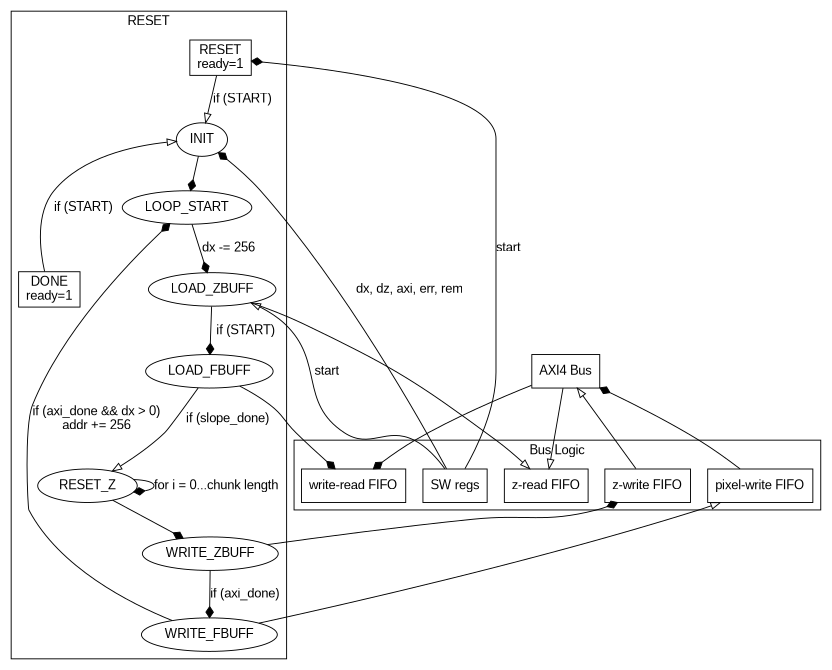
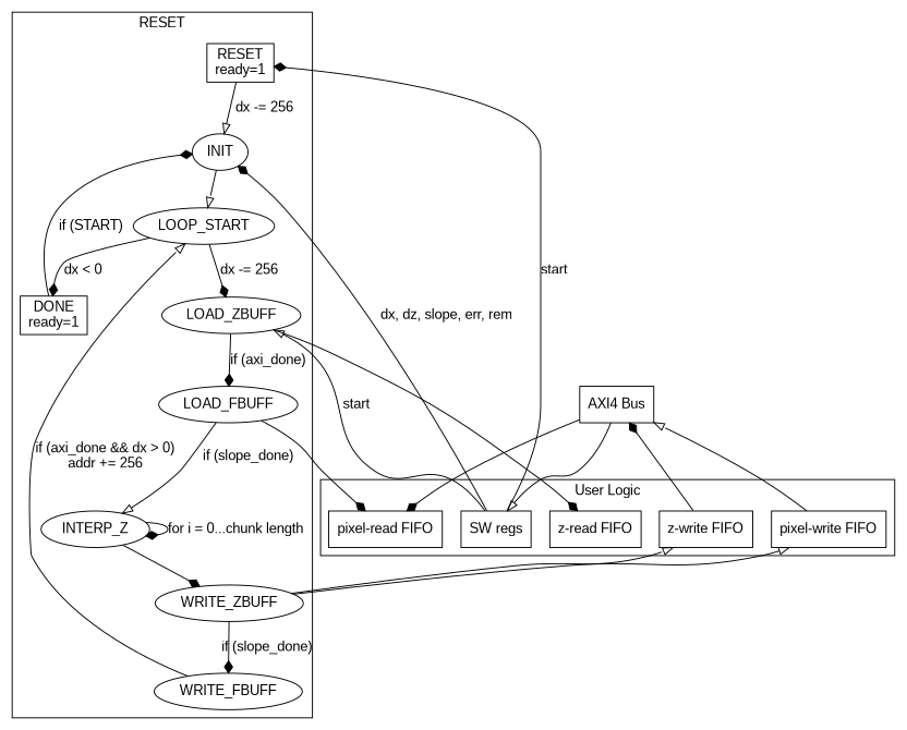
  digraph {
    fontname=Arial
    node [fontname=Arial shape=box]
    edge [arrowhead=diamond fontname=Arial]
    n1 [label="SW regs"]
    n2 [label="z-write FIFO"]
    n3 [label="pixel-write FIFO"]
    n4 [label="z-read FIFO"]
-   n5 [label="write-read FIFO"]
+   n5 [label="pixel-read FIFO"]
    n6 [label="RESET\nready=1"]
    n7 [label="DONE\nready=1"]
    INIT [shape=""]
    LOOP_START [shape=""]
    LOAD_ZBUFF [shape=""]
    LOAD_FBUFF [shape=""]
-   INTERP_Z [label=RESET_Z shape=""]
+   INTERP_Z [shape=""]
    WRITE_ZBUFF [shape=""]
    WRITE_FBUFF [shape=""]
    n15 [label="AXI4 Bus"]
    subgraph cluster_1 {
      color=black
-     label="Bus Logic"
+     label="User Logic"
      n1
      n2
      n3
      n4
      n5
    }
    subgraph cluster_2 {
      color=black
      label=RESET
      n6
      n7
      INIT
      LOOP_START
      LOAD_ZBUFF
      LOAD_FBUFF
      INTERP_Z
      WRITE_ZBUFF
      WRITE_FBUFF
    }
    n1 -> n6 [label=start]
-   n1 -> INIT [label="dx, dz, axi, err, rem"]
+   n1 -> INIT [label="dx, dz, slope, err, rem"]
    n1 -> LOAD_ZBUFF [arrowhead=onormal label=start]
-   n2 -> n15 [arrowhead=onormal]
-   n3 -> n15
-   n6 -> INIT [arrowhead=onormal label="if (START)"]
-   n7 -> INIT [arrowhead=onormal label="if (START)"]
-   INIT -> LOOP_START
+   n2 -> n15
+   n3 -> n15 [arrowhead=onormal]
+   n6 -> INIT [arrowhead=onormal label="dx -= 256"]
+   n7 -> INIT [label="if (START)"]
+   INIT -> LOOP_START [arrowhead=onormal]
+   LOOP_START -> n7 [label="dx < 0"]
    LOOP_START -> LOAD_ZBUFF [label="dx -= 256"]
-   LOAD_ZBUFF -> n4 [arrowhead=onormal]
-   LOAD_ZBUFF -> LOAD_FBUFF [label="if (START)"]
+   LOAD_ZBUFF -> n4
+   LOAD_ZBUFF -> LOAD_FBUFF [label="if (axi_done)"]
    LOAD_FBUFF -> n5
    LOAD_FBUFF -> INTERP_Z [arrowhead=onormal label="if (slope_done)"]
    INTERP_Z -> INTERP_Z [label="for i = 0...chunk length"]
    INTERP_Z -> WRITE_ZBUFF
-   WRITE_ZBUFF -> n2
-   WRITE_ZBUFF -> WRITE_FBUFF [label="if (axi_done)"]
-   WRITE_FBUFF -> n3 [arrowhead=onormal]
-   WRITE_FBUFF -> LOOP_START [label="if (axi_done && dx > 0)\naddr += 256"]
-   n15 -> n4 [arrowhead=onormal]
+   WRITE_ZBUFF -> n2 [arrowhead=onormal]
+   WRITE_ZBUFF -> WRITE_FBUFF [label="if (slope_done)"]
+   WRITE_ZBUFF -> n3 [arrowhead=onormal]
+   WRITE_FBUFF -> LOOP_START [arrowhead=onormal label="if (axi_done && dx > 0)\naddr += 256"]
+   n15 -> n1 [arrowhead=onormal]
    n15 -> n5
  }
